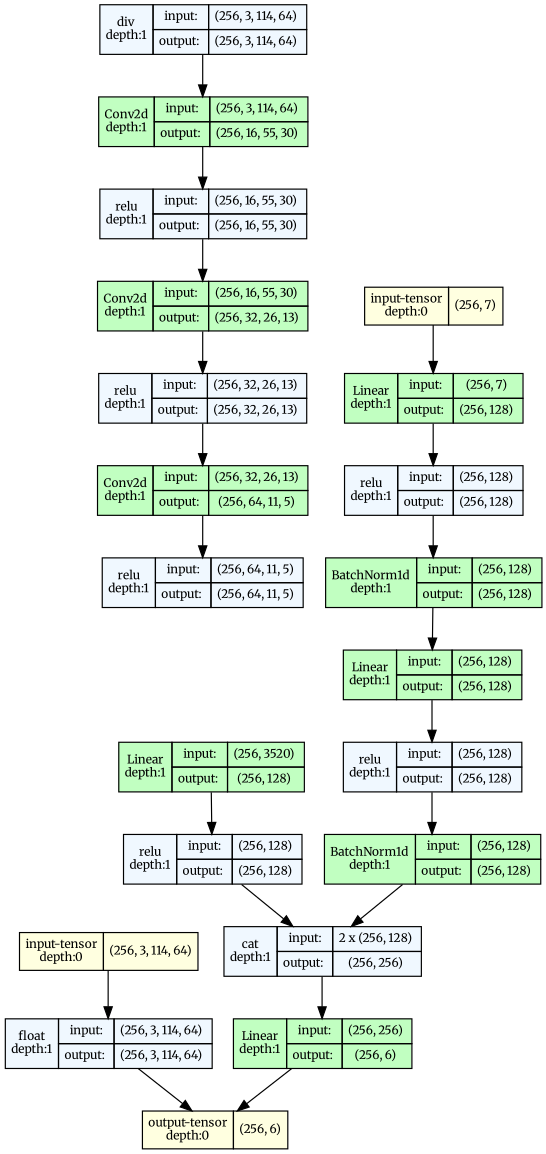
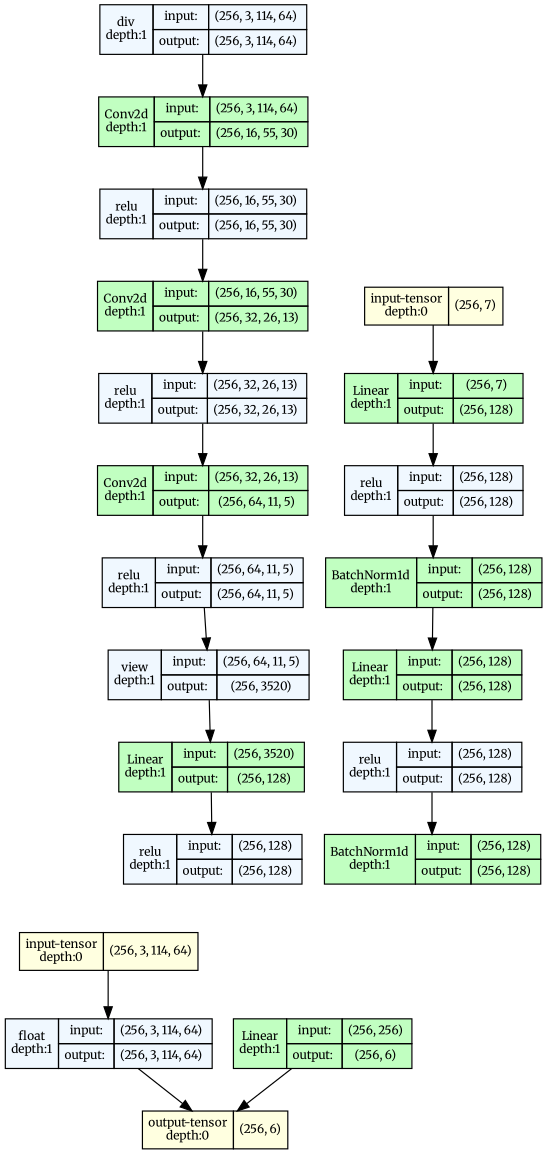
  strict digraph {
    fontname=Merriweather
    ordering=in
    rankdir=TB
    node [align=left fillcolor=aliceblue fontname=Merriweather fontsize=10 margin=0 ranksep=0.1 shape=plaintext style=filled]
    edge [fontname=Merriweather fontsize=10]
    n1 [fillcolor=lightyellow height=0.2 label=<                     <TABLE BORDER="0" CELLBORDER="1"                     CELLSPACING="0" CELLPADDING="4">                         <TR><TD>input-tensor<BR/>depth:0</TD><TD>(256, 3, 114, 64)</TD></TR>                     </TABLE>>]
    n2 [height=0.2 label=<                     <TABLE BORDER="0" CELLBORDER="1"                     CELLSPACING="0" CELLPADDING="4">                     <TR>                         <TD ROWSPAN="2">float<BR/>depth:1</TD>                         <TD COLSPAN="2">input:</TD>                         <TD COLSPAN="2">(256, 3, 114, 64) </TD>                     </TR>                     <TR>                         <TD COLSPAN="2">output: </TD>                         <TD COLSPAN="2">(256, 3, 114, 64) </TD>                     </TR>                     </TABLE>>]
    n3 [fillcolor=lightyellow height=0.2 label=<                     <TABLE BORDER="0" CELLBORDER="1"                     CELLSPACING="0" CELLPADDING="4">                         <TR><TD>output-tensor<BR/>depth:0</TD><TD>(256, 6)</TD></TR>                     </TABLE>>]
    n4 [fillcolor=lightyellow height=0.2 label=<                     <TABLE BORDER="0" CELLBORDER="1"                     CELLSPACING="0" CELLPADDING="4">                         <TR><TD>input-tensor<BR/>depth:0</TD><TD>(256, 7)</TD></TR>                     </TABLE>>]
    n5 [fillcolor=darkseagreen1 height=0.2 label=<                     <TABLE BORDER="0" CELLBORDER="1"                     CELLSPACING="0" CELLPADDING="4">                     <TR>                         <TD ROWSPAN="2">Linear<BR/>depth:1</TD>                         <TD COLSPAN="2">input:</TD>                         <TD COLSPAN="2">(256, 7) </TD>                     </TR>                     <TR>                         <TD COLSPAN="2">output: </TD>                         <TD COLSPAN="2">(256, 128) </TD>                     </TR>                     </TABLE>>]
    n6 [height=0.2 label=<                     <TABLE BORDER="0" CELLBORDER="1"                     CELLSPACING="0" CELLPADDING="4">                     <TR>                         <TD ROWSPAN="2">relu<BR/>depth:1</TD>                         <TD COLSPAN="2">input:</TD>                         <TD COLSPAN="2">(256, 128) </TD>                     </TR>                     <TR>                         <TD COLSPAN="2">output: </TD>                         <TD COLSPAN="2">(256, 128) </TD>                     </TR>                     </TABLE>>]
    n7 [height=0.2 label=<                     <TABLE BORDER="0" CELLBORDER="1"                     CELLSPACING="0" CELLPADDING="4">                     <TR>                         <TD ROWSPAN="2">div<BR/>depth:1</TD>                         <TD COLSPAN="2">input:</TD>                         <TD COLSPAN="2">(256, 3, 114, 64) </TD>                     </TR>                     <TR>                         <TD COLSPAN="2">output: </TD>                         <TD COLSPAN="2">(256, 3, 114, 64) </TD>                     </TR>                     </TABLE>>]
    n8 [fillcolor=darkseagreen1 height=0.2 label=<                     <TABLE BORDER="0" CELLBORDER="1"                     CELLSPACING="0" CELLPADDING="4">                     <TR>                         <TD ROWSPAN="2">Conv2d<BR/>depth:1</TD>                         <TD COLSPAN="2">input:</TD>                         <TD COLSPAN="2">(256, 3, 114, 64) </TD>                     </TR>                     <TR>                         <TD COLSPAN="2">output: </TD>                         <TD COLSPAN="2">(256, 16, 55, 30) </TD>                     </TR>                     </TABLE>>]
    n9 [height=0.2 label=<                     <TABLE BORDER="0" CELLBORDER="1"                     CELLSPACING="0" CELLPADDING="4">                     <TR>                         <TD ROWSPAN="2">relu<BR/>depth:1</TD>                         <TD COLSPAN="2">input:</TD>                         <TD COLSPAN="2">(256, 16, 55, 30) </TD>                     </TR>                     <TR>                         <TD COLSPAN="2">output: </TD>                         <TD COLSPAN="2">(256, 16, 55, 30) </TD>                     </TR>                     </TABLE>>]
    n10 [fillcolor=darkseagreen1 height=0.2 label=<                     <TABLE BORDER="0" CELLBORDER="1"                     CELLSPACING="0" CELLPADDING="4">                     <TR>                         <TD ROWSPAN="2">Conv2d<BR/>depth:1</TD>                         <TD COLSPAN="2">input:</TD>                         <TD COLSPAN="2">(256, 16, 55, 30) </TD>                     </TR>                     <TR>                         <TD COLSPAN="2">output: </TD>                         <TD COLSPAN="2">(256, 32, 26, 13) </TD>                     </TR>                     </TABLE>>]
    n11 [height=0.2 label=<                     <TABLE BORDER="0" CELLBORDER="1"                     CELLSPACING="0" CELLPADDING="4">                     <TR>                         <TD ROWSPAN="2">relu<BR/>depth:1</TD>                         <TD COLSPAN="2">input:</TD>                         <TD COLSPAN="2">(256, 32, 26, 13) </TD>                     </TR>                     <TR>                         <TD COLSPAN="2">output: </TD>                         <TD COLSPAN="2">(256, 32, 26, 13) </TD>                     </TR>                     </TABLE>>]
    n12 [fillcolor=darkseagreen1 height=0.2 label=<                     <TABLE BORDER="0" CELLBORDER="1"                     CELLSPACING="0" CELLPADDING="4">                     <TR>                         <TD ROWSPAN="2">Conv2d<BR/>depth:1</TD>                         <TD COLSPAN="2">input:</TD>                         <TD COLSPAN="2">(256, 32, 26, 13) </TD>                     </TR>                     <TR>                         <TD COLSPAN="2">output: </TD>                         <TD COLSPAN="2">(256, 64, 11, 5) </TD>                     </TR>                     </TABLE>>]
    n13 [height=0.2 label=<                     <TABLE BORDER="0" CELLBORDER="1"                     CELLSPACING="0" CELLPADDING="4">                     <TR>                         <TD ROWSPAN="2">relu<BR/>depth:1</TD>                         <TD COLSPAN="2">input:</TD>                         <TD COLSPAN="2">(256, 64, 11, 5) </TD>                     </TR>                     <TR>                         <TD COLSPAN="2">output: </TD>                         <TD COLSPAN="2">(256, 64, 11, 5) </TD>                     </TR>                     </TABLE>>]
+   n14 [height=0.2 label=<                     <TABLE BORDER="0" CELLBORDER="1"                     CELLSPACING="0" CELLPADDING="4">                     <TR>                         <TD ROWSPAN="2">view<BR/>depth:1</TD>                         <TD COLSPAN="2">input:</TD>                         <TD COLSPAN="2">(256, 64, 11, 5) </TD>                     </TR>                     <TR>                         <TD COLSPAN="2">output: </TD>                         <TD COLSPAN="2">(256, 3520) </TD>                     </TR>                     </TABLE>>]
    n15 [fillcolor=darkseagreen1 height=0.2 label=<                     <TABLE BORDER="0" CELLBORDER="1"                     CELLSPACING="0" CELLPADDING="4">                     <TR>                         <TD ROWSPAN="2">Linear<BR/>depth:1</TD>                         <TD COLSPAN="2">input:</TD>                         <TD COLSPAN="2">(256, 3520) </TD>                     </TR>                     <TR>                         <TD COLSPAN="2">output: </TD>                         <TD COLSPAN="2">(256, 128) </TD>                     </TR>                     </TABLE>>]
    n16 [height=0.2 label=<                     <TABLE BORDER="0" CELLBORDER="1"                     CELLSPACING="0" CELLPADDING="4">                     <TR>                         <TD ROWSPAN="2">relu<BR/>depth:1</TD>                         <TD COLSPAN="2">input:</TD>                         <TD COLSPAN="2">(256, 128) </TD>                     </TR>                     <TR>                         <TD COLSPAN="2">output: </TD>                         <TD COLSPAN="2">(256, 128) </TD>                     </TR>                     </TABLE>>]
-   n17 [height=0.2 label=<                     <TABLE BORDER="0" CELLBORDER="1"                     CELLSPACING="0" CELLPADDING="4">                     <TR>                         <TD ROWSPAN="2">cat<BR/>depth:1</TD>                         <TD COLSPAN="2">input:</TD>                         <TD COLSPAN="2">2 x (256, 128) </TD>                     </TR>                     <TR>                         <TD COLSPAN="2">output: </TD>                         <TD COLSPAN="2">(256, 256) </TD>                     </TR>                     </TABLE>>]
    n18 [fillcolor=darkseagreen1 height=0.2 label=<                     <TABLE BORDER="0" CELLBORDER="1"                     CELLSPACING="0" CELLPADDING="4">                     <TR>                         <TD ROWSPAN="2">Linear<BR/>depth:1</TD>                         <TD COLSPAN="2">input:</TD>                         <TD COLSPAN="2">(256, 256) </TD>                     </TR>                     <TR>                         <TD COLSPAN="2">output: </TD>                         <TD COLSPAN="2">(256, 6) </TD>                     </TR>                     </TABLE>>]
    n19 [fillcolor=darkseagreen1 height=0.2 label=<                     <TABLE BORDER="0" CELLBORDER="1"                     CELLSPACING="0" CELLPADDING="4">                     <TR>                         <TD ROWSPAN="2">BatchNorm1d<BR/>depth:1</TD>                         <TD COLSPAN="2">input:</TD>                         <TD COLSPAN="2">(256, 128) </TD>                     </TR>                     <TR>                         <TD COLSPAN="2">output: </TD>                         <TD COLSPAN="2">(256, 128) </TD>                     </TR>                     </TABLE>>]
    n20 [fillcolor=darkseagreen1 height=0.2 label=<                     <TABLE BORDER="0" CELLBORDER="1"                     CELLSPACING="0" CELLPADDING="4">                     <TR>                         <TD ROWSPAN="2">Linear<BR/>depth:1</TD>                         <TD COLSPAN="2">input:</TD>                         <TD COLSPAN="2">(256, 128) </TD>                     </TR>                     <TR>                         <TD COLSPAN="2">output: </TD>                         <TD COLSPAN="2">(256, 128) </TD>                     </TR>                     </TABLE>>]
    n21 [height=0.2 label=<                     <TABLE BORDER="0" CELLBORDER="1"                     CELLSPACING="0" CELLPADDING="4">                     <TR>                         <TD ROWSPAN="2">relu<BR/>depth:1</TD>                         <TD COLSPAN="2">input:</TD>                         <TD COLSPAN="2">(256, 128) </TD>                     </TR>                     <TR>                         <TD COLSPAN="2">output: </TD>                         <TD COLSPAN="2">(256, 128) </TD>                     </TR>                     </TABLE>>]
    n22 [fillcolor=darkseagreen1 height=0.2 label=<                     <TABLE BORDER="0" CELLBORDER="1"                     CELLSPACING="0" CELLPADDING="4">                     <TR>                         <TD ROWSPAN="2">BatchNorm1d<BR/>depth:1</TD>                         <TD COLSPAN="2">input:</TD>                         <TD COLSPAN="2">(256, 128) </TD>                     </TR>                     <TR>                         <TD COLSPAN="2">output: </TD>                         <TD COLSPAN="2">(256, 128) </TD>                     </TR>                     </TABLE>>]
    n1 -> n2
    n2 -> n3
    n4 -> n5
    n5 -> n6
    n6 -> n19
    n7 -> n8
    n8 -> n9
    n9 -> n10
    n10 -> n11
    n11 -> n12
    n12 -> n13
+   n13 -> n14
+   n14 -> n15
    n15 -> n16
-   n16 -> n17
-   n17 -> n18
    n18 -> n3
    n19 -> n20
    n20 -> n21
    n21 -> n22
-   n22 -> n17
  }
